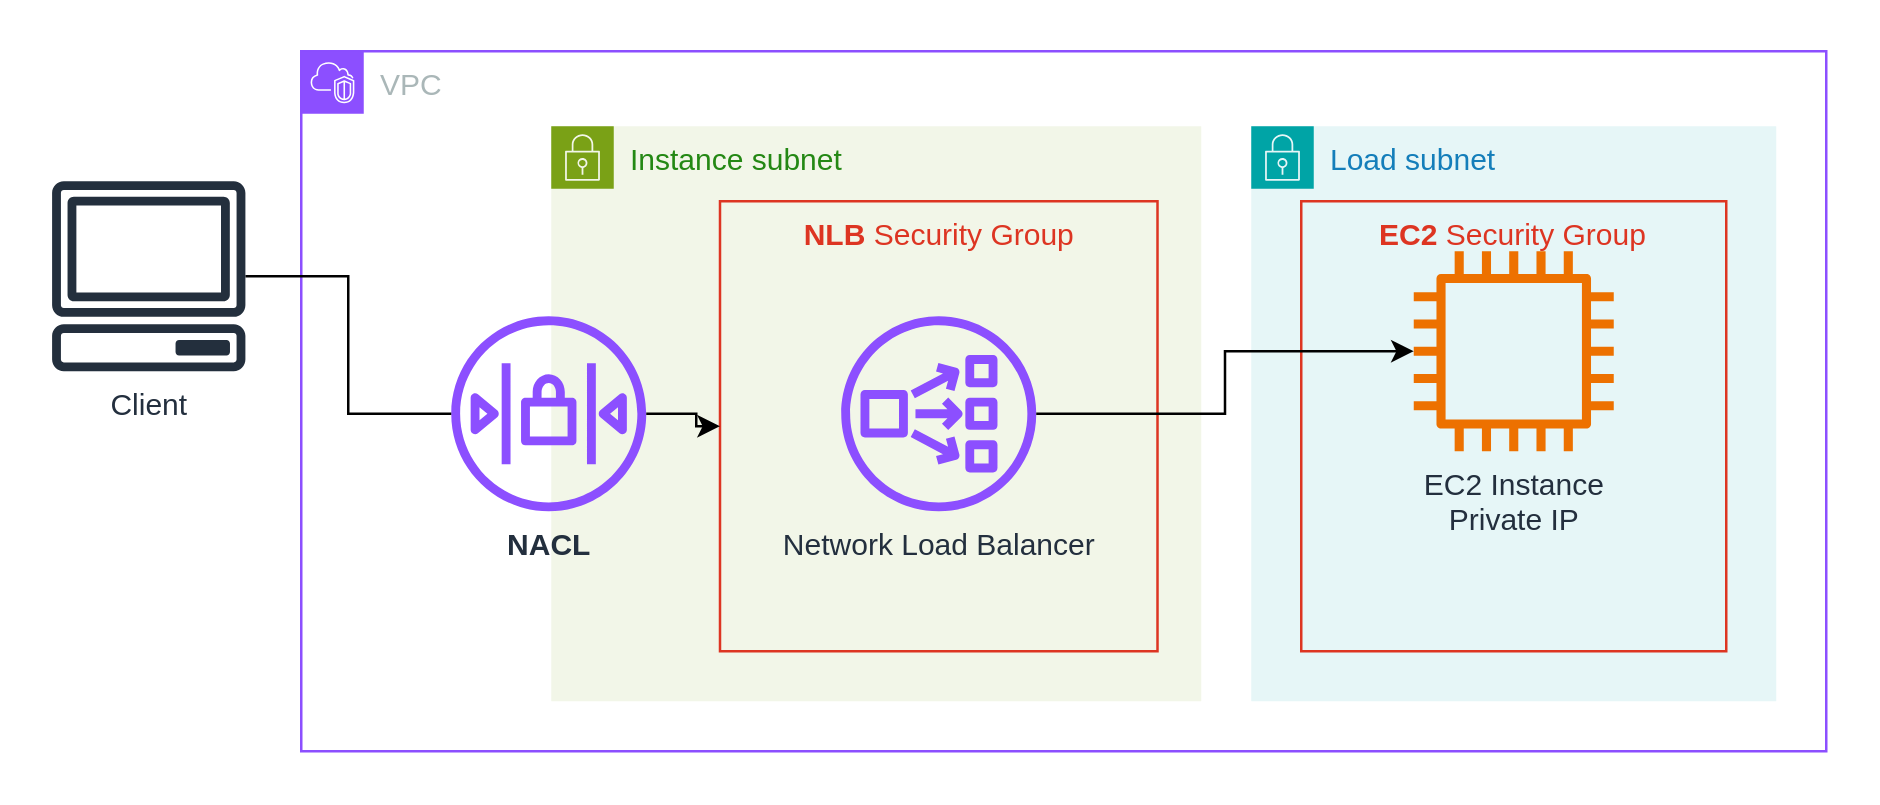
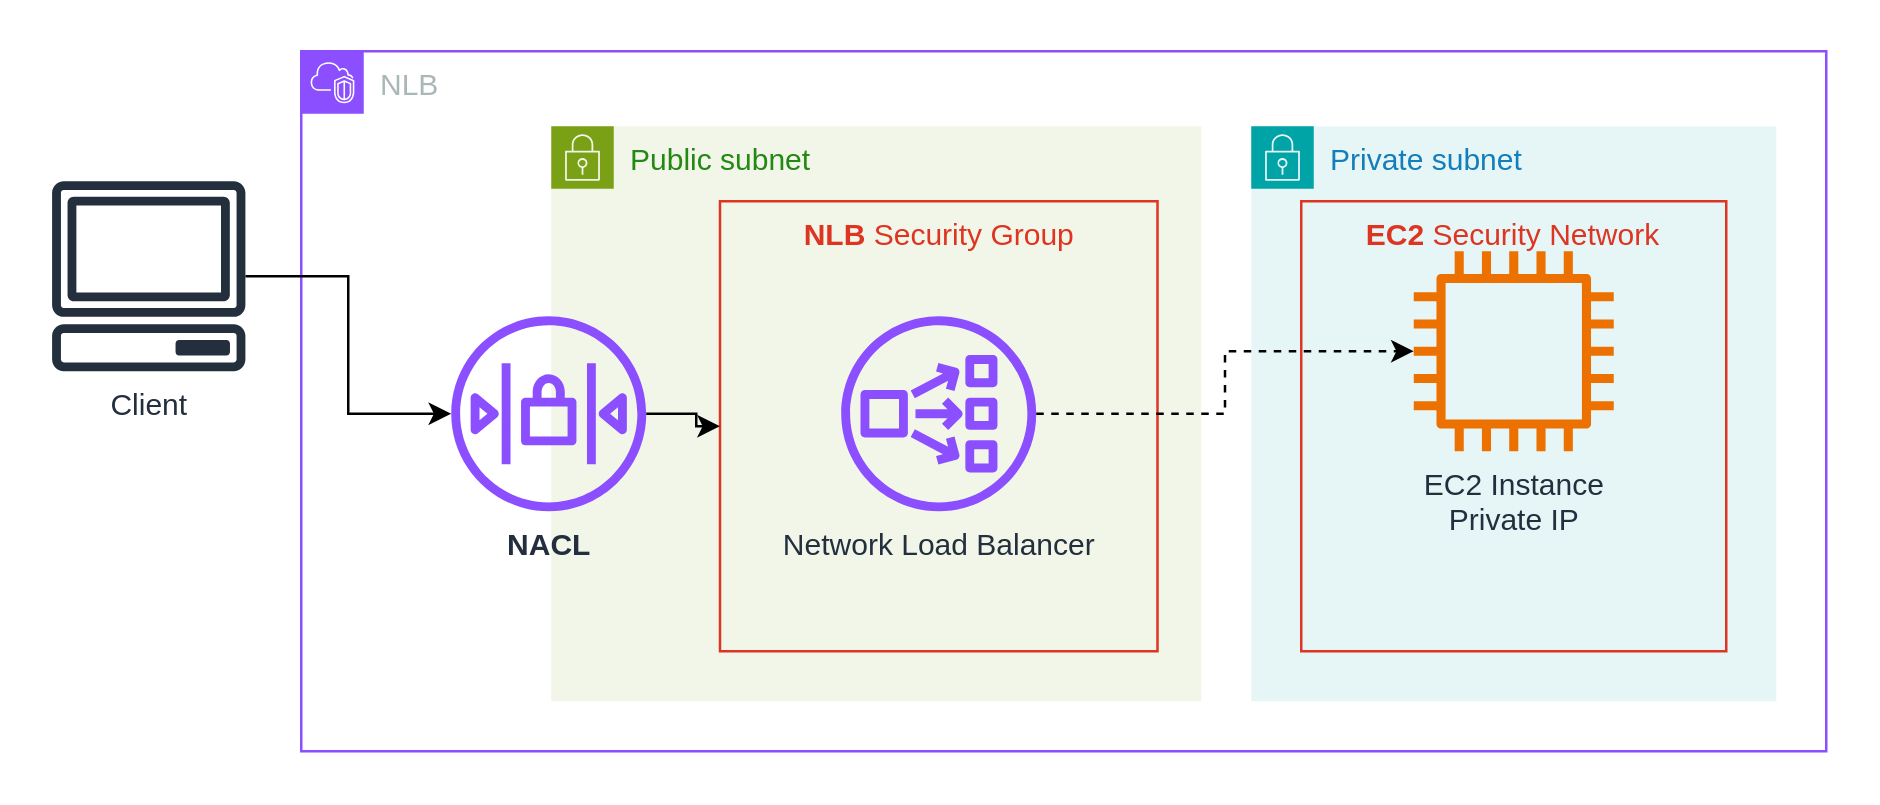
  <mxCell id="0" />
  <mxCell id="1" parent="0" />
- <mxCell id="2" value="VPC" style="points=[[0,0],[0.25,0],[0.5,0],[0.75,0],[1,0],[1,0.25],[1,0.5],[1,0.75],[1,1],[0.75,1],[0.5,1],[0.25,1],[0,1],[0,0.75],[0,0.5],[0,0.25]];outlineConnect=0;gradientColor=none;html=1;whiteSpace=wrap;fontSize=12;fontStyle=0;container=1;pointerEvents=0;collapsible=0;recursiveResize=0;shape=mxgraph.aws4.group;grIcon=mxgraph.aws4.group_vpc2;strokeColor=#8C4FFF;fillColor=none;verticalAlign=top;align=left;spacingLeft=30;fontColor=#AAB7B8;dashed=0;" vertex="1" parent="1"><mxGeometry x="120" y="20" width="610" height="280" as="geometry" /></mxCell>
- <mxCell id="3" value="Instance subnet" style="points=[[0,0],[0.25,0],[0.5,0],[0.75,0],[1,0],[1,0.25],[1,0.5],[1,0.75],[1,1],[0.75,1],[0.5,1],[0.25,1],[0,1],[0,0.75],[0,0.5],[0,0.25]];outlineConnect=0;gradientColor=none;html=1;whiteSpace=wrap;fontSize=12;fontStyle=0;container=1;pointerEvents=0;collapsible=0;recursiveResize=0;shape=mxgraph.aws4.group;grIcon=mxgraph.aws4.group_security_group;grStroke=0;strokeColor=#7AA116;fillColor=#F2F6E8;verticalAlign=top;align=left;spacingLeft=30;fontColor=#248814;dashed=0;" vertex="1" parent="2"><mxGeometry x="100" y="30" width="260" height="230" as="geometry" /></mxCell>
+ <mxCell id="2" value="NLB" style="points=[[0,0],[0.25,0],[0.5,0],[0.75,0],[1,0],[1,0.25],[1,0.5],[1,0.75],[1,1],[0.75,1],[0.5,1],[0.25,1],[0,1],[0,0.75],[0,0.5],[0,0.25]];outlineConnect=0;gradientColor=none;html=1;whiteSpace=wrap;fontSize=12;fontStyle=0;container=1;pointerEvents=0;collapsible=0;recursiveResize=0;shape=mxgraph.aws4.group;grIcon=mxgraph.aws4.group_vpc2;strokeColor=#8C4FFF;fillColor=none;verticalAlign=top;align=left;spacingLeft=30;fontColor=#AAB7B8;dashed=0;" vertex="1" parent="1"><mxGeometry x="120" y="20" width="610" height="280" as="geometry" /></mxCell>
+ <mxCell id="3" value="Public subnet" style="points=[[0,0],[0.25,0],[0.5,0],[0.75,0],[1,0],[1,0.25],[1,0.5],[1,0.75],[1,1],[0.75,1],[0.5,1],[0.25,1],[0,1],[0,0.75],[0,0.5],[0,0.25]];outlineConnect=0;gradientColor=none;html=1;whiteSpace=wrap;fontSize=12;fontStyle=0;container=1;pointerEvents=0;collapsible=0;recursiveResize=0;shape=mxgraph.aws4.group;grIcon=mxgraph.aws4.group_security_group;grStroke=0;strokeColor=#7AA116;fillColor=#F2F6E8;verticalAlign=top;align=left;spacingLeft=30;fontColor=#248814;dashed=0;" vertex="1" parent="2"><mxGeometry x="100" y="30" width="260" height="230" as="geometry" /></mxCell>
  <mxCell id="4" value="&lt;b&gt;NLB&lt;/b&gt; Security Group" style="fillColor=none;strokeColor=#DD3522;verticalAlign=top;fontStyle=0;fontColor=#DD3522;whiteSpace=wrap;html=1;" vertex="1" parent="3"><mxGeometry x="67.5" y="30" width="175" height="180" as="geometry" /></mxCell>
  <mxCell id="5" value="&lt;b&gt;NACL&lt;/b&gt;" style="sketch=0;outlineConnect=0;fontColor=#232F3E;gradientColor=none;fillColor=#8C4FFF;strokeColor=none;dashed=0;verticalLabelPosition=bottom;verticalAlign=top;align=center;html=1;fontSize=12;fontStyle=0;aspect=fixed;pointerEvents=1;shape=mxgraph.aws4.network_access_control_list;" vertex="1" parent="3"><mxGeometry x="-40" y="76" width="78" height="78" as="geometry" /></mxCell>
  <mxCell id="6" value="Network Load Balancer" style="sketch=0;outlineConnect=0;fontColor=#232F3E;gradientColor=none;fillColor=#8C4FFF;strokeColor=none;dashed=0;verticalLabelPosition=bottom;verticalAlign=top;align=center;html=1;fontSize=12;fontStyle=0;aspect=fixed;pointerEvents=1;shape=mxgraph.aws4.network_load_balancer;" vertex="1" parent="3"><mxGeometry x="116" y="76" width="78" height="78" as="geometry" /></mxCell>
  <mxCell id="7" style="edgeStyle=orthogonalEdgeStyle;rounded=0;orthogonalLoop=1;jettySize=auto;html=1;" edge="1" parent="3" source="5" target="4"><mxGeometry relative="1" as="geometry"><mxPoint x="116" y="115" as="targetPoint" /></mxGeometry></mxCell>
- <mxCell id="8" value="Load subnet" style="points=[[0,0],[0.25,0],[0.5,0],[0.75,0],[1,0],[1,0.25],[1,0.5],[1,0.75],[1,1],[0.75,1],[0.5,1],[0.25,1],[0,1],[0,0.75],[0,0.5],[0,0.25]];outlineConnect=0;gradientColor=none;html=1;whiteSpace=wrap;fontSize=12;fontStyle=0;container=1;pointerEvents=0;collapsible=0;recursiveResize=0;shape=mxgraph.aws4.group;grIcon=mxgraph.aws4.group_security_group;grStroke=0;strokeColor=#00A4A6;fillColor=#E6F6F7;verticalAlign=top;align=left;spacingLeft=30;fontColor=#147EBA;dashed=0;" vertex="1" parent="2"><mxGeometry x="380" y="30" width="210" height="230" as="geometry" /></mxCell>
- <mxCell id="9" value="&lt;b&gt;EC2&lt;/b&gt; Security Group" style="fillColor=none;strokeColor=#DD3522;verticalAlign=top;fontStyle=0;fontColor=#DD3522;whiteSpace=wrap;html=1;" vertex="1" parent="8"><mxGeometry x="20" y="30" width="170" height="180" as="geometry" /></mxCell>
+ <mxCell id="8" value="Private subnet" style="points=[[0,0],[0.25,0],[0.5,0],[0.75,0],[1,0],[1,0.25],[1,0.5],[1,0.75],[1,1],[0.75,1],[0.5,1],[0.25,1],[0,1],[0,0.75],[0,0.5],[0,0.25]];outlineConnect=0;gradientColor=none;html=1;whiteSpace=wrap;fontSize=12;fontStyle=0;container=1;pointerEvents=0;collapsible=0;recursiveResize=0;shape=mxgraph.aws4.group;grIcon=mxgraph.aws4.group_security_group;grStroke=0;strokeColor=#00A4A6;fillColor=#E6F6F7;verticalAlign=top;align=left;spacingLeft=30;fontColor=#147EBA;dashed=0;" vertex="1" parent="2"><mxGeometry x="380" y="30" width="210" height="230" as="geometry" /></mxCell>
+ <mxCell id="9" value="&lt;b&gt;EC2&lt;/b&gt; Security Network" style="fillColor=none;strokeColor=#DD3522;verticalAlign=top;fontStyle=0;fontColor=#DD3522;whiteSpace=wrap;html=1;" vertex="1" parent="8"><mxGeometry x="20" y="30" width="170" height="180" as="geometry" /></mxCell>
  <mxCell id="10" value="EC2 Instance&lt;div&gt;Private IP&lt;br&gt;&lt;/div&gt;" style="sketch=0;outlineConnect=0;fontColor=#232F3E;gradientColor=none;fillColor=#ED7100;strokeColor=none;dashed=0;verticalLabelPosition=bottom;verticalAlign=top;align=center;html=1;fontSize=12;fontStyle=0;aspect=fixed;pointerEvents=1;shape=mxgraph.aws4.instance2;direction=south;" vertex="1" parent="8"><mxGeometry x="65" y="50" width="80" height="80" as="geometry" /></mxCell>
- <mxCell id="11" style="edgeStyle=orthogonalEdgeStyle;rounded=0;orthogonalLoop=1;jettySize=auto;html=1;" edge="1" parent="2" source="6" target="10"><mxGeometry relative="1" as="geometry" /></mxCell>
- <mxCell id="12" style="edgeStyle=orthogonalEdgeStyle;rounded=0;orthogonalLoop=1;jettySize=auto;html=1;endArrow=none;" edge="1" parent="1" source="13" target="5"><mxGeometry relative="1" as="geometry" /></mxCell>
+ <mxCell id="11" style="edgeStyle=orthogonalEdgeStyle;rounded=0;orthogonalLoop=1;jettySize=auto;html=1;dashed=1;" edge="1" parent="2" source="6" target="10"><mxGeometry relative="1" as="geometry" /></mxCell>
+ <mxCell id="12" style="edgeStyle=orthogonalEdgeStyle;rounded=0;orthogonalLoop=1;jettySize=auto;html=1;" edge="1" parent="1" source="13" target="5"><mxGeometry relative="1" as="geometry" /></mxCell>
  <mxCell id="13" value="Client" style="sketch=0;outlineConnect=0;fontColor=#232F3E;gradientColor=none;fillColor=#232F3D;strokeColor=none;dashed=0;verticalLabelPosition=bottom;verticalAlign=top;align=center;html=1;fontSize=12;fontStyle=0;aspect=fixed;pointerEvents=1;shape=mxgraph.aws4.client;" vertex="1" parent="1"><mxGeometry x="20" y="72" width="78" height="76" as="geometry" /></mxCell>
